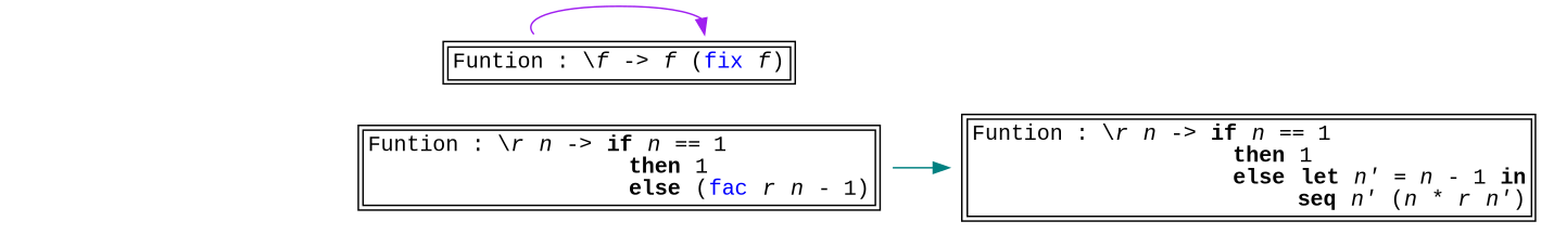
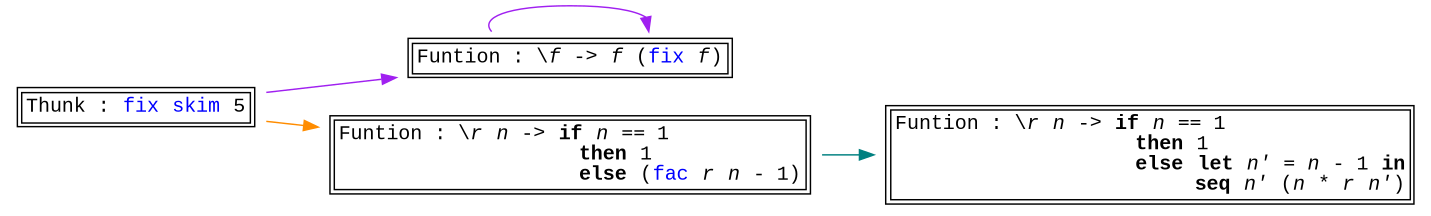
  digraph {
    rankdir=LR
    fontname="Liberation Mono"
    node [fontname="Liberation Mono" shape=plaintext]
    edge [color=purple fontname="Liberation Mono"]
    n1 [label=<<TABLE ALIGN="LEFT"><TR><TD BALIGN="LEFT" ALIGN="LEFT">Funtion&nbsp;:&nbsp;\<I>r</I>&nbsp;<I>n</I>&nbsp;-&gt;&nbsp;<B>if</B>&nbsp;<I>n</I>&nbsp;==&nbsp;1&nbsp;&nbsp;&nbsp;&nbsp;&nbsp;&nbsp;&nbsp;&nbsp;&nbsp;&nbsp;&nbsp;&nbsp;&nbsp;&nbsp;&nbsp;<BR />&nbsp;&nbsp;&nbsp;&nbsp;&nbsp;&nbsp;&nbsp;&nbsp;&nbsp;&nbsp;&nbsp;&nbsp;&nbsp;&nbsp;&nbsp;&nbsp;&nbsp;&nbsp;&nbsp;&nbsp;<B>then</B>&nbsp;1&nbsp;&nbsp;&nbsp;&nbsp;&nbsp;&nbsp;&nbsp;&nbsp;&nbsp;&nbsp;&nbsp;&nbsp;&nbsp;&nbsp;&nbsp;&nbsp;<BR />&nbsp;&nbsp;&nbsp;&nbsp;&nbsp;&nbsp;&nbsp;&nbsp;&nbsp;&nbsp;&nbsp;&nbsp;&nbsp;&nbsp;&nbsp;&nbsp;&nbsp;&nbsp;&nbsp;&nbsp;<B>else</B>&nbsp;<B>let</B>&nbsp;<I>n'</I>&nbsp;=&nbsp;<I>n</I>&nbsp;-&nbsp;1&nbsp;<B>in</B><BR />&nbsp;&nbsp;&nbsp;&nbsp;&nbsp;&nbsp;&nbsp;&nbsp;&nbsp;&nbsp;&nbsp;&nbsp;&nbsp;&nbsp;&nbsp;&nbsp;&nbsp;&nbsp;&nbsp;&nbsp;&nbsp;&nbsp;&nbsp;&nbsp;&nbsp;<B>seq</B>&nbsp;<I>n'</I>&nbsp;(<I>n</I>&nbsp;*&nbsp;<I>r</I>&nbsp;<I>n'</I>)<BR /></TD></TR></TABLE>>]
    n2 [label=<<TABLE ALIGN="LEFT"><TR><TD BALIGN="LEFT" ALIGN="LEFT">Funtion&nbsp;:&nbsp;\<I>f</I>&nbsp;-&gt;&nbsp;<I>f</I>&nbsp;(<FONT COLOR="blue">fix</FONT>&nbsp;<I>f</I>)<BR /></TD></TR></TABLE>>]
+   n3 [label=<<TABLE ALIGN="LEFT"><TR><TD BALIGN="LEFT" ALIGN="LEFT">Thunk&nbsp;:&nbsp;<FONT COLOR="blue">fix</FONT>&nbsp;<FONT COLOR="blue">skim</FONT>&nbsp;5<BR /></TD></TR></TABLE>>]
    n4 [label=<<TABLE ALIGN="LEFT"><TR><TD BALIGN="LEFT" ALIGN="LEFT">Funtion&nbsp;:&nbsp;\<I>r</I>&nbsp;<I>n</I>&nbsp;-&gt;&nbsp;<B>if</B>&nbsp;<I>n</I>&nbsp;==&nbsp;1&nbsp;&nbsp;&nbsp;&nbsp;&nbsp;&nbsp;&nbsp;&nbsp;&nbsp;&nbsp;&nbsp;<BR />&nbsp;&nbsp;&nbsp;&nbsp;&nbsp;&nbsp;&nbsp;&nbsp;&nbsp;&nbsp;&nbsp;&nbsp;&nbsp;&nbsp;&nbsp;&nbsp;&nbsp;&nbsp;&nbsp;&nbsp;<B>then</B>&nbsp;1&nbsp;&nbsp;&nbsp;&nbsp;&nbsp;&nbsp;&nbsp;&nbsp;&nbsp;&nbsp;&nbsp;&nbsp;<BR />&nbsp;&nbsp;&nbsp;&nbsp;&nbsp;&nbsp;&nbsp;&nbsp;&nbsp;&nbsp;&nbsp;&nbsp;&nbsp;&nbsp;&nbsp;&nbsp;&nbsp;&nbsp;&nbsp;&nbsp;<B>else</B>&nbsp;(<FONT COLOR="blue">fac</FONT>&nbsp;<I>r</I>&nbsp;<I>n</I>&nbsp;-&nbsp;1)<BR /></TD></TR></TABLE>>]
    n2 -> n2
+   n3 -> n2
+   n3 -> n4 [color=darkorange]
    n4 -> n1 [color=teal]
  }
